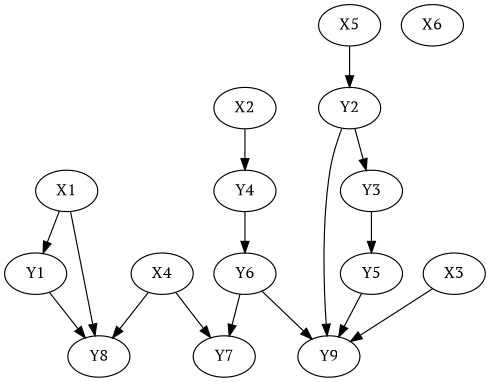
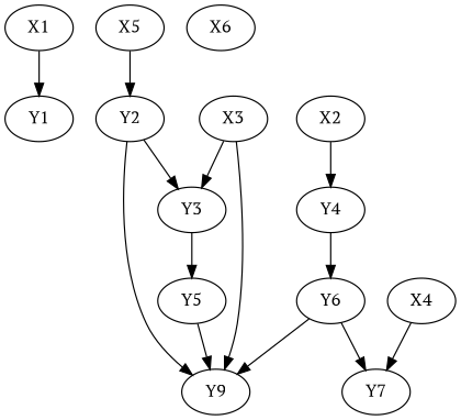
  strict digraph {
    fontname="PT Serif"
    node [fontname="PT Serif"]
    edge [fontname="PT Serif"]
    X1
    Y1
-   Y8
    X2
    Y4
    Y6
    Y9
    Y7
    X3
    Y3
    Y5
    X4
    X5
    Y2
    X6
    X1 -> Y1
-   X1 -> Y8
-   Y1 -> Y8
    X2 -> Y4
    Y4 -> Y6
    Y6 -> Y9
    Y6 -> Y7
    X3 -> Y9
+   X3 -> Y3
    Y3 -> Y5
    Y5 -> Y9
-   X4 -> Y8
    X4 -> Y7
    X5 -> Y2
    Y2 -> Y9
    Y2 -> Y3
  }
